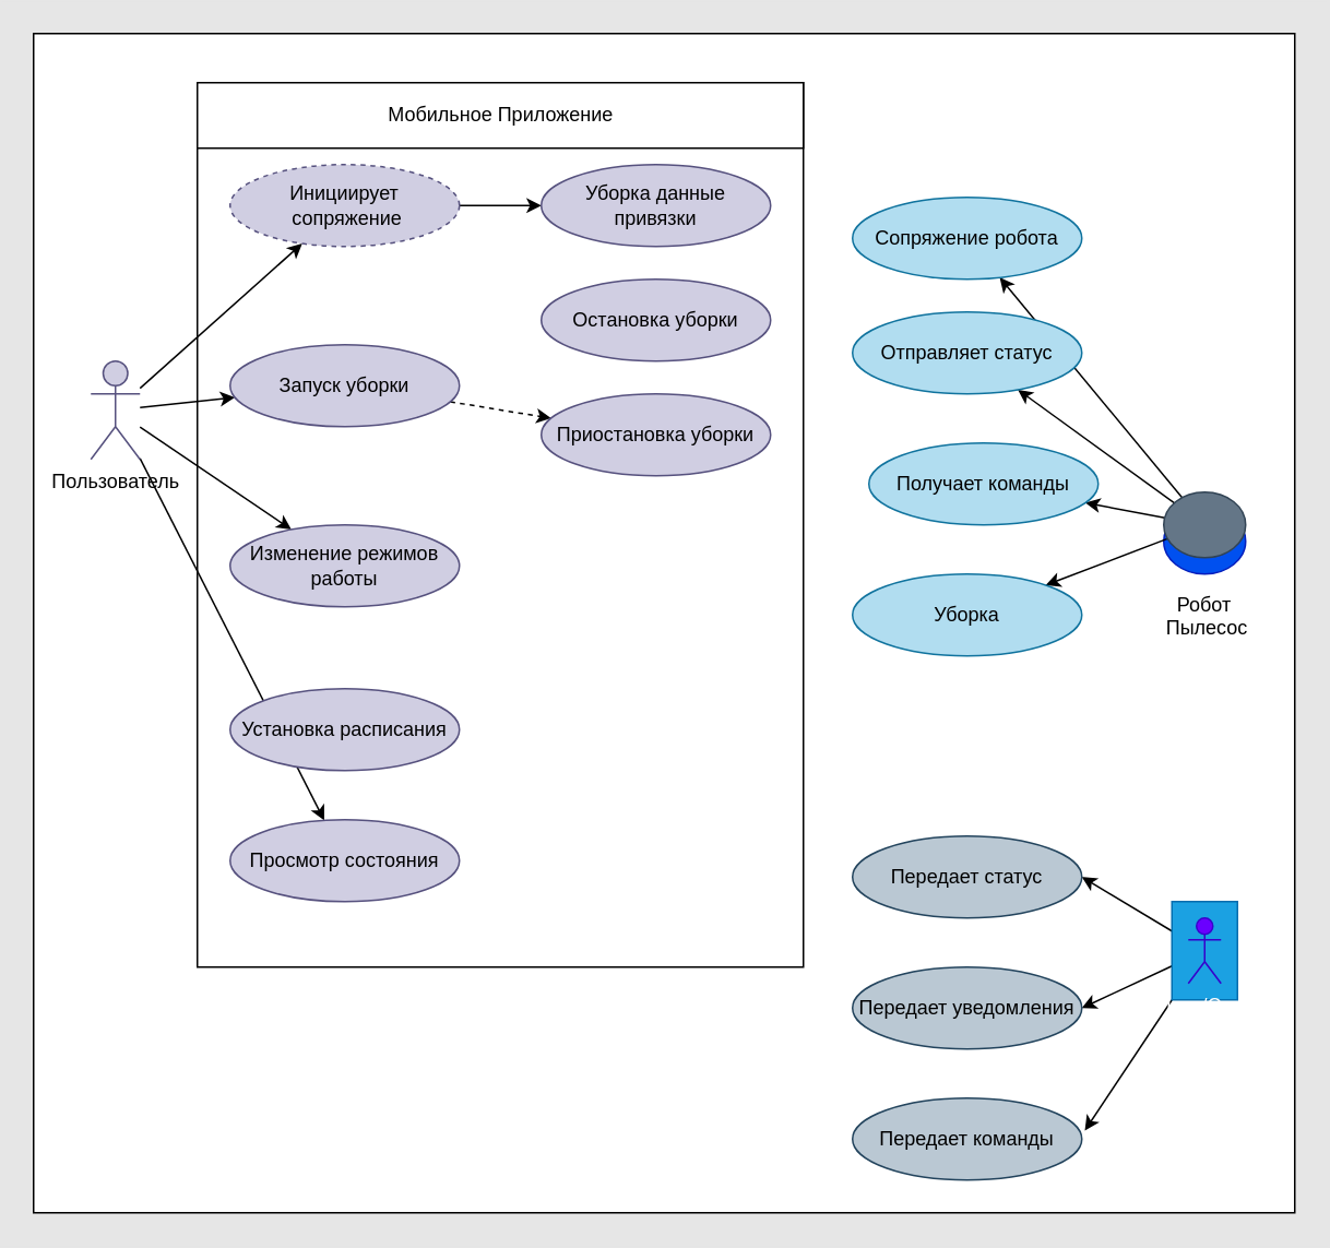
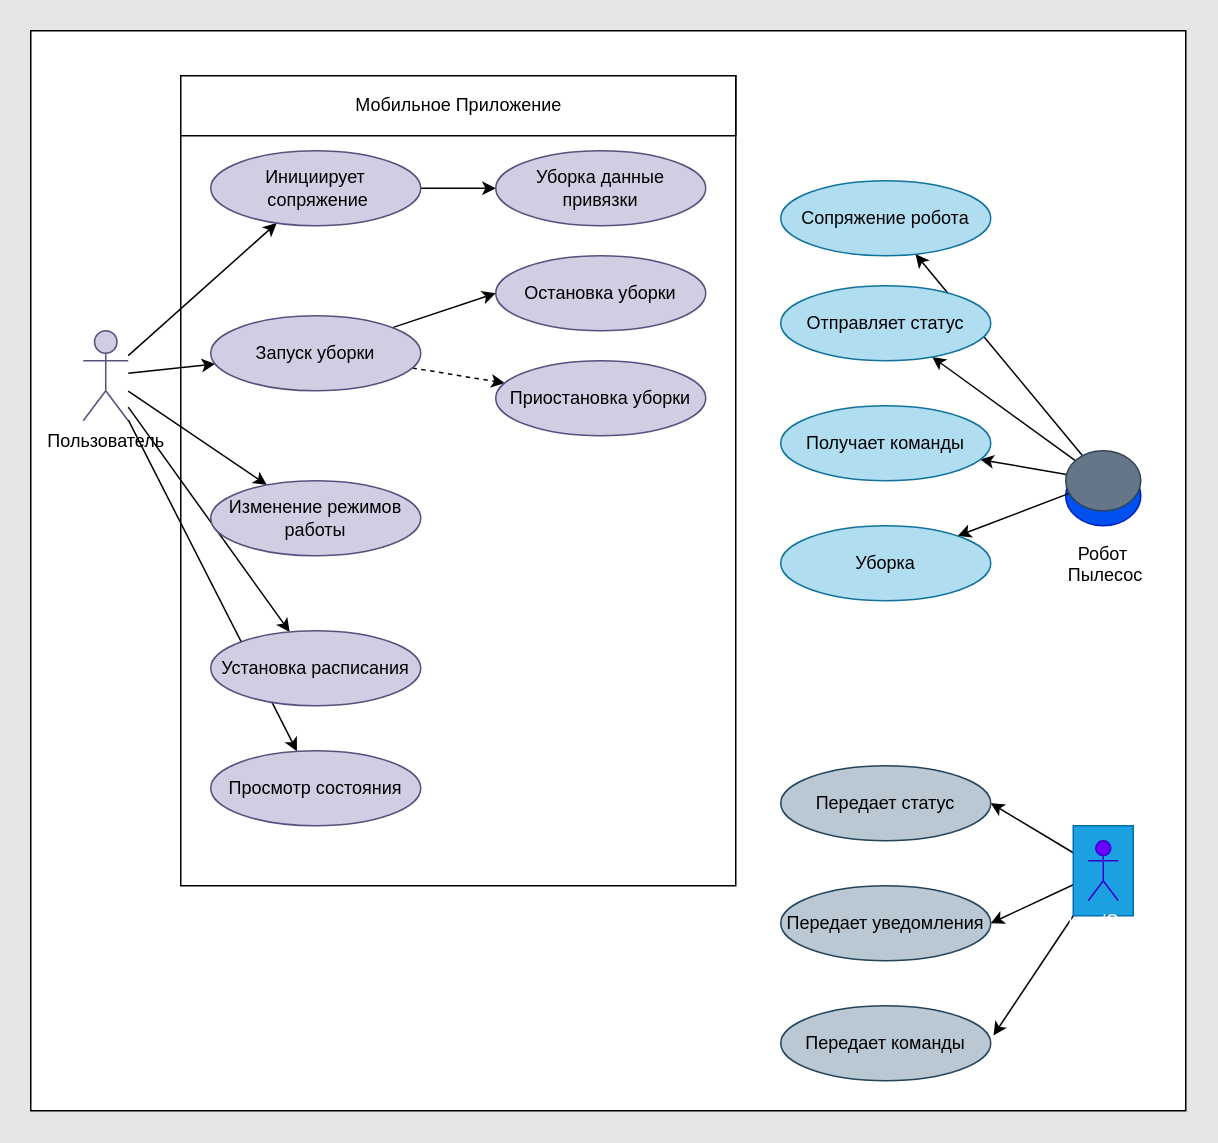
  <mxCell id="0" />
  <mxCell id="1" parent="0" />
  <mxCell id="2" value="" style="html=1;" vertex="1" parent="1"><mxGeometry x="20" y="20" width="770" height="720" as="geometry" /></mxCell>
  <mxCell id="3" value="" style="html=1;" vertex="1" parent="1"><mxGeometry x="120" y="50" width="370" height="540" as="geometry" /></mxCell>
  <mxCell id="4" style="edgeStyle=none;html=1;" edge="1" parent="1" source="9" target="18"><mxGeometry relative="1" as="geometry" /></mxCell>
  <mxCell id="5" style="edgeStyle=none;html=1;" edge="1" parent="1" source="9" target="22"><mxGeometry relative="1" as="geometry" /></mxCell>
  <mxCell id="6" style="edgeStyle=none;html=1;" edge="1" parent="1" source="9" target="25"><mxGeometry relative="1" as="geometry" /></mxCell>
+ <mxCell id="7" style="edgeStyle=none;html=1;" edge="1" parent="1" source="9" target="26"><mxGeometry relative="1" as="geometry" /></mxCell>
  <mxCell id="8" style="edgeStyle=none;html=1;" edge="1" parent="1" source="9" target="38"><mxGeometry relative="1" as="geometry" /></mxCell>
  <mxCell id="9" value="Пользователь" style="shape=umlActor;verticalLabelPosition=bottom;verticalAlign=top;html=1;fillColor=#d0cee2;strokeColor=#56517e;" vertex="1" parent="1"><mxGeometry x="55" y="220" width="30" height="60" as="geometry" /></mxCell>
  <mxCell id="10" value="" style="ellipse;whiteSpace=wrap;html=1;fillColor=#0050ef;fontColor=#ffffff;strokeColor=#001DBC;" vertex="1" parent="1"><mxGeometry x="710" y="310" width="50" height="40" as="geometry" /></mxCell>
  <mxCell id="11" style="edgeStyle=none;html=1;" edge="1" parent="1" source="15" target="29"><mxGeometry relative="1" as="geometry" /></mxCell>
  <mxCell id="12" style="edgeStyle=none;html=1;" edge="1" parent="1" source="15" target="28"><mxGeometry relative="1" as="geometry" /></mxCell>
  <mxCell id="13" style="edgeStyle=none;html=1;" edge="1" parent="1" source="15" target="27"><mxGeometry relative="1" as="geometry" /></mxCell>
  <mxCell id="14" style="edgeStyle=none;html=1;" edge="1" parent="1" source="15" target="30"><mxGeometry relative="1" as="geometry" /></mxCell>
  <mxCell id="15" value="" style="ellipse;whiteSpace=wrap;html=1;fillColor=#647687;fontColor=#ffffff;strokeColor=#314354;" vertex="1" parent="1"><mxGeometry x="710" y="300" width="50" height="40" as="geometry" /></mxCell>
  <mxCell id="16" value="Робот&#10; Пылесос" style="text;align=center;fontStyle=0;verticalAlign=middle;spacingLeft=3;spacingRight=3;strokeColor=none;rotatable=0;points=[[0,0.5],[1,0.5]];portConstraint=eastwest;" vertex="1" parent="1"><mxGeometry x="695" y="362" width="80" height="26" as="geometry" /></mxCell>
  <mxCell id="17" style="edgeStyle=none;html=1;" edge="1" parent="1" source="18" target="19"><mxGeometry relative="1" as="geometry" /></mxCell>
- <mxCell id="18" value="Инициирует&lt;br&gt;&amp;nbsp;сопряжение" style="ellipse;whiteSpace=wrap;html=1;fillColor=#d0cee2;strokeColor=#56517e;dashed=1;" vertex="1" parent="1"><mxGeometry x="140" y="100" width="140" height="50" as="geometry" /></mxCell>
+ <mxCell id="18" value="Инициирует&lt;br&gt;&amp;nbsp;сопряжение" style="ellipse;whiteSpace=wrap;html=1;fillColor=#d0cee2;strokeColor=#56517e;" vertex="1" parent="1"><mxGeometry x="140" y="100" width="140" height="50" as="geometry" /></mxCell>
  <mxCell id="19" value="Уборка данные привязки" style="ellipse;whiteSpace=wrap;html=1;fillColor=#d0cee2;strokeColor=#56517e;" vertex="1" parent="1"><mxGeometry x="330" y="100" width="140" height="50" as="geometry" /></mxCell>
+ <mxCell id="20" style="edgeStyle=none;html=1;entryX=0;entryY=0.5;entryDx=0;entryDy=0;" edge="1" parent="1" source="22" target="23"><mxGeometry relative="1" as="geometry" /></mxCell>
  <mxCell id="21" style="edgeStyle=none;html=1;dashed=1;" edge="1" parent="1" source="22" target="24"><mxGeometry relative="1" as="geometry" /></mxCell>
  <mxCell id="22" value="Запуск уборки" style="ellipse;whiteSpace=wrap;html=1;fillColor=#d0cee2;strokeColor=#56517e;" vertex="1" parent="1"><mxGeometry x="140" y="210" width="140" height="50" as="geometry" /></mxCell>
  <mxCell id="23" value="Остановка уборки" style="ellipse;whiteSpace=wrap;html=1;fillColor=#d0cee2;strokeColor=#56517e;" vertex="1" parent="1"><mxGeometry x="330" y="170" width="140" height="50" as="geometry" /></mxCell>
  <mxCell id="24" value="Приостановка уборки" style="ellipse;whiteSpace=wrap;html=1;fillColor=#d0cee2;strokeColor=#56517e;" vertex="1" parent="1"><mxGeometry x="330" y="240" width="140" height="50" as="geometry" /></mxCell>
  <mxCell id="25" value="Изменение режимов работы" style="ellipse;whiteSpace=wrap;html=1;fillColor=#d0cee2;strokeColor=#56517e;" vertex="1" parent="1"><mxGeometry x="140" y="320" width="140" height="50" as="geometry" /></mxCell>
  <mxCell id="26" value="Установка расписания" style="ellipse;whiteSpace=wrap;html=1;fillColor=#d0cee2;strokeColor=#56517e;" vertex="1" parent="1"><mxGeometry x="140" y="420" width="140" height="50" as="geometry" /></mxCell>
  <mxCell id="27" value="Сопряжение робота" style="ellipse;whiteSpace=wrap;html=1;fillColor=#b1ddf0;strokeColor=#10739e;" vertex="1" parent="1"><mxGeometry x="520" y="120" width="140" height="50" as="geometry" /></mxCell>
  <mxCell id="28" value="Отправляет статус" style="ellipse;whiteSpace=wrap;html=1;fillColor=#b1ddf0;strokeColor=#10739e;" vertex="1" parent="1"><mxGeometry x="520" y="190" width="140" height="50" as="geometry" /></mxCell>
- <mxCell id="29" value="Получает команды" style="ellipse;whiteSpace=wrap;html=1;fillColor=#b1ddf0;strokeColor=#10739e;" vertex="1" parent="1"><mxGeometry x="530" y="270" width="140" height="50" as="geometry" /></mxCell>
+ <mxCell id="29" value="Получает команды" style="ellipse;whiteSpace=wrap;html=1;fillColor=#b1ddf0;strokeColor=#10739e;" vertex="1" parent="1"><mxGeometry x="520" y="270" width="140" height="50" as="geometry" /></mxCell>
  <mxCell id="30" value="Уборка" style="ellipse;whiteSpace=wrap;html=1;fillColor=#b1ddf0;strokeColor=#10739e;" vertex="1" parent="1"><mxGeometry x="520" y="350" width="140" height="50" as="geometry" /></mxCell>
  <mxCell id="31" style="edgeStyle=none;html=1;entryX=1;entryY=0.5;entryDx=0;entryDy=0;" edge="1" parent="1" source="34" target="36"><mxGeometry relative="1" as="geometry" /></mxCell>
  <mxCell id="32" style="edgeStyle=none;html=1;entryX=1;entryY=0.5;entryDx=0;entryDy=0;" edge="1" parent="1" source="34" target="37"><mxGeometry relative="1" as="geometry" /></mxCell>
  <mxCell id="33" style="edgeStyle=none;html=1;entryX=1.013;entryY=0.396;entryDx=0;entryDy=0;entryPerimeter=0;" edge="1" parent="1" source="34" target="39"><mxGeometry relative="1" as="geometry" /></mxCell>
  <mxCell id="34" value="&lt;p style=&quot;margin:0px;margin-top:4px;text-align:center;&quot;&gt;&lt;/p&gt;&lt;div style=&quot;height:2px;&quot;&gt;&lt;/div&gt;" style="verticalAlign=top;align=left;overflow=fill;fontSize=12;fontFamily=Helvetica;html=1;fillColor=#1ba1e2;fontColor=#ffffff;strokeColor=#006EAF;" vertex="1" parent="1"><mxGeometry x="715" y="550" width="40" height="60" as="geometry" /></mxCell>
  <mxCell id="35" value="Облако/Сервер" style="shape=umlActor;verticalLabelPosition=bottom;verticalAlign=top;html=1;fillColor=#6a00ff;fontColor=#ffffff;strokeColor=#3700CC;" vertex="1" parent="1"><mxGeometry x="725" y="560" width="20" height="40" as="geometry" /></mxCell>
  <mxCell id="36" value="Передает статус" style="ellipse;whiteSpace=wrap;html=1;fillColor=#bac8d3;strokeColor=#23445d;" vertex="1" parent="1"><mxGeometry x="520" y="510" width="140" height="50" as="geometry" /></mxCell>
  <mxCell id="37" value="Передает уведомления" style="ellipse;whiteSpace=wrap;html=1;fillColor=#bac8d3;strokeColor=#23445d;" vertex="1" parent="1"><mxGeometry x="520" y="590" width="140" height="50" as="geometry" /></mxCell>
  <mxCell id="38" value="Просмотр состояния" style="ellipse;whiteSpace=wrap;html=1;fillColor=#d0cee2;strokeColor=#56517e;" vertex="1" parent="1"><mxGeometry x="140" y="500" width="140" height="50" as="geometry" /></mxCell>
  <mxCell id="39" value="Передает команды" style="ellipse;whiteSpace=wrap;html=1;fillColor=#bac8d3;strokeColor=#23445d;" vertex="1" parent="1"><mxGeometry x="520" y="670" width="140" height="50" as="geometry" /></mxCell>
  <mxCell id="40" value="Мобильное Приложение" style="html=1;" vertex="1" parent="1"><mxGeometry x="120" y="50" width="370" height="40" as="geometry" /></mxCell>
